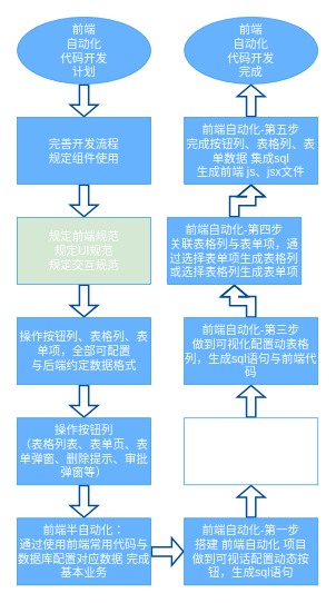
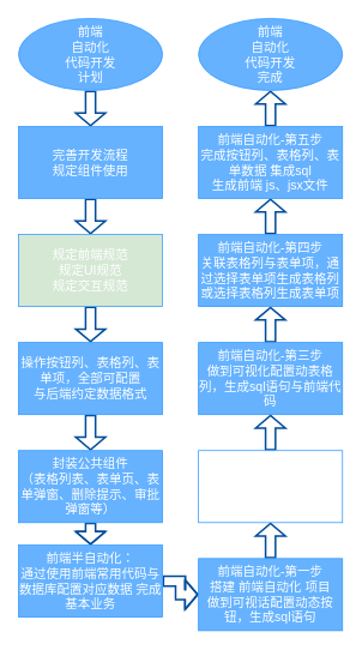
  <mxCell id="0" />
  <mxCell id="1" parent="0" />
  <mxCell id="2" value="" style="edgeStyle=orthogonalEdgeStyle;rounded=0;orthogonalLoop=1;jettySize=auto;html=1;strokeColor=#004C99;strokeWidth=2;shape=flexArrow;startSize=2;endSize=4;" edge="1" parent="1" source="3" target="5"><mxGeometry relative="1" as="geometry" /></mxCell>
  <mxCell id="3" value="前端&lt;br style=&quot;font-size: 14px;&quot;&gt;自动化&lt;br style=&quot;font-size: 14px;&quot;&gt;代码开发&lt;br style=&quot;font-size: 14px;&quot;&gt;计划" style="ellipse;whiteSpace=wrap;html=1;fillColor=#66B2FF;strokeColor=#3399FF;fontColor=#FFFFFF;fontSize=14;" vertex="1" parent="1"><mxGeometry x="20" y="20" width="160" height="80" as="geometry" /></mxCell>
  <mxCell id="4" value="" style="edgeStyle=orthogonalEdgeStyle;rounded=0;orthogonalLoop=1;jettySize=auto;html=1;strokeColor=#004C99;strokeWidth=2;shape=flexArrow;endSize=4;startSize=2;" edge="1" parent="1" source="5" target="7"><mxGeometry relative="1" as="geometry" /></mxCell>
  <mxCell id="5" value="完善开发流程&lt;br style=&quot;font-size: 14px;&quot;&gt;规定组件使用" style="whiteSpace=wrap;html=1;fillColor=#66B2FF;strokeColor=#3399FF;fontColor=#FFFFFF;fontSize=14;" vertex="1" parent="1"><mxGeometry x="20" y="140" width="160" height="80" as="geometry" /></mxCell>
  <mxCell id="6" value="" style="edgeStyle=orthogonalEdgeStyle;rounded=0;orthogonalLoop=1;jettySize=auto;html=1;strokeColor=#004C99;strokeWidth=2;shape=flexArrow;endSize=4;startSize=2;" edge="1" parent="1" source="7" target="9"><mxGeometry relative="1" as="geometry" /></mxCell>
  <mxCell id="7" value="规定前端规范&lt;br style=&quot;font-size: 14px;&quot;&gt;规定UI规范&lt;br style=&quot;font-size: 14px;&quot;&gt;规定交互规范" style="whiteSpace=wrap;html=1;fillColor=#d5e8d4;strokeColor=#3399FF;fontColor=#FFFFFF;fontSize=14;" vertex="1" parent="1"><mxGeometry x="20" y="260" width="160" height="80" as="geometry" /></mxCell>
  <mxCell id="8" value="" style="edgeStyle=orthogonalEdgeStyle;rounded=0;orthogonalLoop=1;jettySize=auto;html=1;strokeColor=#004C99;strokeWidth=2;shape=flexArrow;endSize=4;startSize=2;" edge="1" parent="1" source="9" target="11"><mxGeometry relative="1" as="geometry" /></mxCell>
  <mxCell id="9" value="操作按钮列、表格列、表单项，全部可配置&lt;br style=&quot;font-size: 14px;&quot;&gt;与后端约定数据格式" style="whiteSpace=wrap;html=1;fillColor=#66B2FF;strokeColor=#3399FF;fontColor=#FFFFFF;fontSize=14;" vertex="1" parent="1"><mxGeometry x="20" y="380" width="160" height="80" as="geometry" /></mxCell>
  <mxCell id="10" value="" style="edgeStyle=orthogonalEdgeStyle;rounded=0;orthogonalLoop=1;jettySize=auto;html=1;strokeColor=#004C99;strokeWidth=2;shape=flexArrow;endSize=4;startSize=2;" edge="1" parent="1" source="11" target="13"><mxGeometry relative="1" as="geometry" /></mxCell>
- <mxCell id="11" value="&lt;span style=&quot;font-size: 14px;&quot;&gt;操作按钮列&lt;/span&gt;&lt;br style=&quot;font-size: 14px;&quot;&gt;&lt;span style=&quot;font-size: 14px;&quot;&gt;（表格列表、表单页、表单弹窗、删除提示、审批弹窗等）&lt;/span&gt;" style="whiteSpace=wrap;html=1;fillColor=#66B2FF;strokeColor=#3399FF;fontColor=#FFFFFF;fontSize=14;" vertex="1" parent="1"><mxGeometry x="20" y="500" width="160" height="80" as="geometry" /></mxCell>
+ <mxCell id="11" value="&lt;span style=&quot;font-size: 14px;&quot;&gt;封装公共组件&lt;/span&gt;&lt;br style=&quot;font-size: 14px;&quot;&gt;&lt;span style=&quot;font-size: 14px;&quot;&gt;（表格列表、表单页、表单弹窗、删除提示、审批弹窗等）&lt;/span&gt;" style="whiteSpace=wrap;html=1;fillColor=#66B2FF;strokeColor=#3399FF;fontColor=#FFFFFF;fontSize=14;" vertex="1" parent="1"><mxGeometry x="20" y="500" width="160" height="80" as="geometry" /></mxCell>
  <mxCell id="12" value="" style="edgeStyle=orthogonalEdgeStyle;rounded=0;orthogonalLoop=1;jettySize=auto;html=1;strokeColor=#004C99;strokeWidth=2;shape=flexArrow;endSize=4;startSize=2;" edge="1" parent="1" source="13" target="15"><mxGeometry relative="1" as="geometry" /></mxCell>
- <mxCell id="13" value="前端半自动化：&lt;br style=&quot;font-size: 14px;&quot;&gt;通过使用前端常用代码与数据库配置对应数据 完成基本业务" style="whiteSpace=wrap;html=1;fillColor=#66B2FF;strokeColor=#3399FF;fontColor=#FFFFFF;fontSize=14;" vertex="1" parent="1"><mxGeometry x="20" y="620" width="160" height="80" as="geometry" /></mxCell>
+ <mxCell id="13" value="前端半自动化：&lt;br style=&quot;font-size: 14px;&quot;&gt;通过使用前端常用代码与数据库配置对应数据 完成基本业务" style="whiteSpace=wrap;html=1;fillColor=#66B2FF;strokeColor=#3399FF;fontColor=#FFFFFF;fontSize=14;" vertex="1" parent="1"><mxGeometry x="20" y="605" width="160" height="80" as="geometry" /></mxCell>
  <mxCell id="14" value="" style="edgeStyle=orthogonalEdgeStyle;rounded=0;orthogonalLoop=1;jettySize=auto;html=1;strokeColor=#004C99;strokeWidth=2;shape=flexArrow;endSize=4;startSize=2;" edge="1" parent="1" source="15" target="17"><mxGeometry relative="1" as="geometry" /></mxCell>
  <mxCell id="15" value="前端自动化-第一步&lt;br style=&quot;font-size: 14px;&quot;&gt;搭建 前端自动化 项目&lt;br style=&quot;font-size: 14px;&quot;&gt;做到可视话配置动态按钮，生成sql语句" style="whiteSpace=wrap;html=1;fillColor=#66B2FF;strokeColor=#3399FF;fontColor=#FFFFFF;fontSize=14;" vertex="1" parent="1"><mxGeometry x="220" y="620" width="160" height="80" as="geometry" /></mxCell>
  <mxCell id="16" value="" style="edgeStyle=orthogonalEdgeStyle;rounded=0;orthogonalLoop=1;jettySize=auto;html=1;strokeColor=#004C99;strokeWidth=2;shape=flexArrow;endSize=4;startSize=2;" edge="1" parent="1" source="17" target="19"><mxGeometry relative="1" as="geometry" /></mxCell>
  <mxCell id="17" value="前端自动化-第二步&lt;br style=&quot;font-size: 14px;&quot;&gt;做到可视化配置动态表单项，生成sql语句与前端代码" style="whiteSpace=wrap;html=1;fillColor=#ffffff;strokeColor=#3399FF;fontColor=#FFFFFF;fontSize=14;" vertex="1" parent="1"><mxGeometry x="220" y="500" width="160" height="80" as="geometry" /></mxCell>
  <mxCell id="18" value="" style="edgeStyle=orthogonalEdgeStyle;rounded=0;orthogonalLoop=1;jettySize=auto;html=1;strokeColor=#004C99;strokeWidth=2;shape=flexArrow;endSize=4;startSize=2;" edge="1" parent="1" source="19" target="21"><mxGeometry relative="1" as="geometry" /></mxCell>
  <mxCell id="19" value="前端自动化-第三步&lt;br style=&quot;font-size: 14px;&quot;&gt;做到可视化配置动表格列，生成sql语句与前端代码" style="whiteSpace=wrap;html=1;fillColor=#66B2FF;strokeColor=#3399FF;fontColor=#FFFFFF;fontSize=14;" vertex="1" parent="1"><mxGeometry x="220" y="380" width="160" height="80" as="geometry" /></mxCell>
  <mxCell id="20" value="" style="edgeStyle=orthogonalEdgeStyle;rounded=0;orthogonalLoop=1;jettySize=auto;html=1;strokeColor=#004C99;strokeWidth=2;shape=flexArrow;endSize=4;startSize=2;" edge="1" parent="1" source="21" target="23"><mxGeometry relative="1" as="geometry" /></mxCell>
- <mxCell id="21" value="前端自动化-第四步&lt;br style=&quot;font-size: 14px;&quot;&gt;关联表格列与表单项，通过选择表单项生成表格列或选择表格列生成表单项" style="whiteSpace=wrap;html=1;fillColor=#66B2FF;strokeColor=#3399FF;fontColor=#FFFFFF;fontSize=14;" vertex="1" parent="1"><mxGeometry x="200" y="260" width="160" height="80" as="geometry" /></mxCell>
+ <mxCell id="21" value="前端自动化-第四步&lt;br style=&quot;font-size: 14px;&quot;&gt;关联表格列与表单项，通过选择表单项生成表格列或选择表格列生成表单项" style="whiteSpace=wrap;html=1;fillColor=#66B2FF;strokeColor=#3399FF;fontColor=#FFFFFF;fontSize=14;" vertex="1" parent="1"><mxGeometry x="220" y="260" width="160" height="80" as="geometry" /></mxCell>
  <mxCell id="22" value="" style="edgeStyle=orthogonalEdgeStyle;rounded=0;orthogonalLoop=1;jettySize=auto;html=1;strokeColor=#004C99;strokeWidth=2;shape=flexArrow;endSize=4;startSize=2;" edge="1" parent="1" source="23" target="24"><mxGeometry relative="1" as="geometry" /></mxCell>
  <mxCell id="23" value="前端自动化-第五步&lt;br style=&quot;font-size: 14px;&quot;&gt;完成按钮列、表格列、表单数据 集成sql&lt;br style=&quot;font-size: 14px;&quot;&gt;生成前端 js、jsx文件" style="whiteSpace=wrap;html=1;fillColor=#66B2FF;strokeColor=#3399FF;fontColor=#FFFFFF;fontSize=14;" vertex="1" parent="1"><mxGeometry x="220" y="140" width="160" height="80" as="geometry" /></mxCell>
  <mxCell id="24" value="前端&lt;br style=&quot;font-size: 14px;&quot;&gt;自动化&lt;br style=&quot;font-size: 14px;&quot;&gt;代码开发&lt;br style=&quot;font-size: 14px;&quot;&gt;完成" style="ellipse;whiteSpace=wrap;html=1;fillColor=#66B2FF;strokeColor=#3399FF;fontColor=#FFFFFF;fontSize=14;" vertex="1" parent="1"><mxGeometry x="220" y="20" width="160" height="80" as="geometry" /></mxCell>
